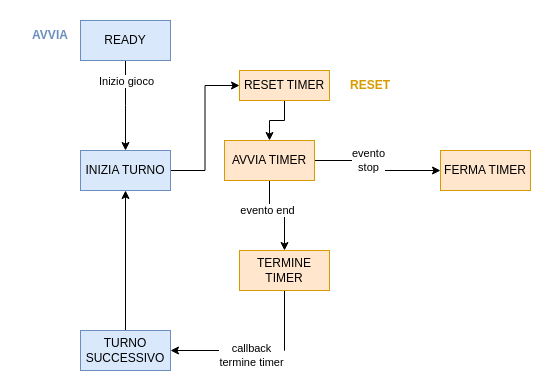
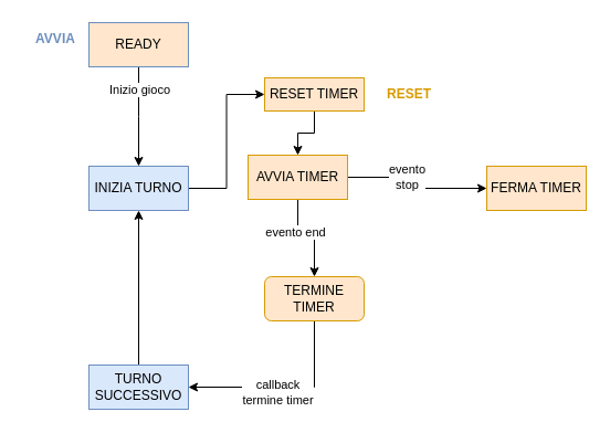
  <mxCell id="0" />
  <mxCell id="1" parent="0" />
  <mxCell id="2" style="edgeStyle=orthogonalEdgeStyle;rounded=0;orthogonalLoop=1;jettySize=auto;html=1;" edge="1" parent="1" source="4"><mxGeometry relative="1" as="geometry"><mxPoint x="125" y="150" as="targetPoint" /></mxGeometry></mxCell>
  <mxCell id="3" value="Inizio gioco" style="edgeLabel;html=1;align=center;verticalAlign=middle;resizable=0;points=[];" vertex="1" connectable="0" parent="2"><mxGeometry x="-0.147" y="2" relative="1" as="geometry"><mxPoint x="-2" y="-19" as="offset" /></mxGeometry></mxCell>
- <mxCell id="4" value="READY" style="rounded=0;whiteSpace=wrap;html=1;fillColor=#dae8fc;strokeColor=#6c8ebf;" vertex="1" parent="1"><mxGeometry x="80" y="20" width="90" height="40" as="geometry" /></mxCell>
+ <mxCell id="4" value="READY" style="rounded=0;whiteSpace=wrap;html=1;fillColor=#ffe6cc;strokeColor=#6c8ebf;" vertex="1" parent="1"><mxGeometry x="80" y="20" width="90" height="40" as="geometry" /></mxCell>
  <mxCell id="5" style="edgeStyle=orthogonalEdgeStyle;rounded=0;orthogonalLoop=1;jettySize=auto;html=1;entryX=0;entryY=0.5;entryDx=0;entryDy=0;" edge="1" parent="1" source="6" target="18"><mxGeometry relative="1" as="geometry" /></mxCell>
  <mxCell id="6" value="INIZIA TURNO" style="rounded=0;whiteSpace=wrap;html=1;fillColor=#dae8fc;strokeColor=#6c8ebf;" vertex="1" parent="1"><mxGeometry x="80" y="150" width="90" height="40" as="geometry" /></mxCell>
  <mxCell id="7" style="edgeStyle=orthogonalEdgeStyle;rounded=0;orthogonalLoop=1;jettySize=auto;html=1;entryX=0.5;entryY=0;entryDx=0;entryDy=0;" edge="1" parent="1" source="11" target="16"><mxGeometry relative="1" as="geometry" /></mxCell>
  <mxCell id="8" value="evento end" style="edgeLabel;html=1;align=center;verticalAlign=middle;resizable=0;points=[];" vertex="1" connectable="0" parent="7"><mxGeometry x="-0.32" y="-3" relative="1" as="geometry"><mxPoint as="offset" /></mxGeometry></mxCell>
  <mxCell id="9" style="edgeStyle=orthogonalEdgeStyle;rounded=0;orthogonalLoop=1;jettySize=auto;html=1;entryX=0;entryY=0.5;entryDx=0;entryDy=0;" edge="1" parent="1" source="11" target="19"><mxGeometry relative="1" as="geometry" /></mxCell>
  <mxCell id="10" value="evento&lt;br&gt;stop" style="edgeLabel;html=1;align=center;verticalAlign=middle;resizable=0;points=[];" vertex="1" connectable="0" parent="9"><mxGeometry x="-0.224" y="1" relative="1" as="geometry"><mxPoint as="offset" /></mxGeometry></mxCell>
  <mxCell id="11" value="AVVIA TIMER" style="rounded=0;whiteSpace=wrap;html=1;fillColor=#ffe6cc;strokeColor=#d79b00;" vertex="1" parent="1"><mxGeometry x="224" y="140" width="90" height="40" as="geometry" /></mxCell>
  <mxCell id="12" style="edgeStyle=orthogonalEdgeStyle;rounded=0;orthogonalLoop=1;jettySize=auto;html=1;entryX=0.5;entryY=1;entryDx=0;entryDy=0;" edge="1" parent="1" source="13" target="6"><mxGeometry relative="1" as="geometry" /></mxCell>
  <mxCell id="13" value="TURNO SUCCESSIVO" style="rounded=0;whiteSpace=wrap;html=1;fillColor=#dae8fc;strokeColor=#6c8ebf;" vertex="1" parent="1"><mxGeometry x="80" y="330" width="90" height="40" as="geometry" /></mxCell>
  <mxCell id="14" style="edgeStyle=orthogonalEdgeStyle;rounded=0;orthogonalLoop=1;jettySize=auto;html=1;entryX=1;entryY=0.5;entryDx=0;entryDy=0;" edge="1" parent="1" source="16" target="13"><mxGeometry relative="1" as="geometry"><Array as="points"><mxPoint x="284" y="260" /></Array></mxGeometry></mxCell>
  <mxCell id="15" value="callback&lt;br&gt;termine timer" style="edgeLabel;html=1;align=center;verticalAlign=middle;resizable=0;points=[];" vertex="1" connectable="0" parent="14"><mxGeometry x="-0.19" y="4" relative="1" as="geometry"><mxPoint x="-24" as="offset" /></mxGeometry></mxCell>
- <mxCell id="16" value="TERMINE TIMER" style="rounded=0;whiteSpace=wrap;html=1;fillColor=#ffe6cc;strokeColor=#d79b00;" vertex="1" parent="1"><mxGeometry x="239" y="250" width="90" height="40" as="geometry" /></mxCell>
+ <mxCell id="16" value="TERMINE TIMER" style="whiteSpace=wrap;html=1;fillColor=#ffe6cc;strokeColor=#d79b00;rounded=1;" vertex="1" parent="1"><mxGeometry x="239" y="250" width="90" height="40" as="geometry" /></mxCell>
  <mxCell id="17" style="edgeStyle=orthogonalEdgeStyle;rounded=0;orthogonalLoop=1;jettySize=auto;html=1;entryX=0.5;entryY=0;entryDx=0;entryDy=0;" edge="1" parent="1" source="18" target="11"><mxGeometry relative="1" as="geometry" /></mxCell>
  <mxCell id="18" value="RESET TIMER" style="rounded=0;whiteSpace=wrap;html=1;fillColor=#ffe6cc;strokeColor=#d79b00;" vertex="1" parent="1"><mxGeometry x="239" y="70" width="90" height="30" as="geometry" /></mxCell>
  <mxCell id="19" value="FERMA TIMER" style="rounded=0;whiteSpace=wrap;html=1;fillColor=#ffe6cc;strokeColor=#d79b00;" vertex="1" parent="1"><mxGeometry x="440" y="150" width="90" height="40" as="geometry" /></mxCell>
  <mxCell id="20" value="RESET" style="text;html=1;align=center;verticalAlign=middle;whiteSpace=wrap;rounded=0;fillColor=none;strokeColor=none;fontStyle=1;fontColor=#D79B00;" vertex="1" parent="1"><mxGeometry x="340" y="70" width="60" height="30" as="geometry" /></mxCell>
  <mxCell id="21" value="AVVIA" style="text;html=1;align=center;verticalAlign=middle;whiteSpace=wrap;rounded=0;strokeColor=none;fontColor=#6C8EBF;fontStyle=1" vertex="1" parent="1"><mxGeometry x="20" y="20" width="60" height="30" as="geometry" /></mxCell>
